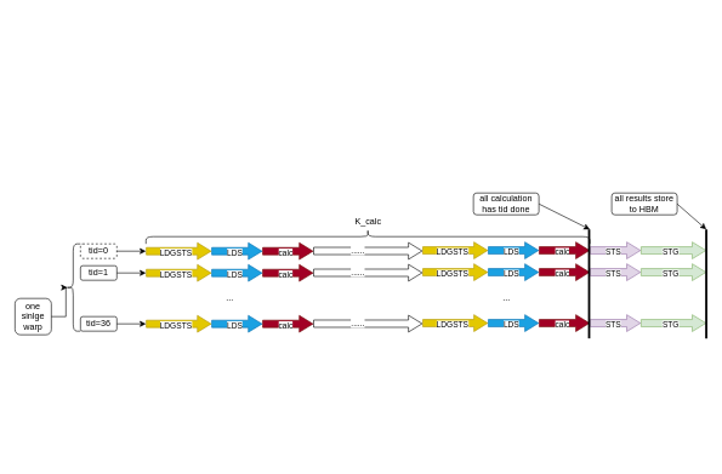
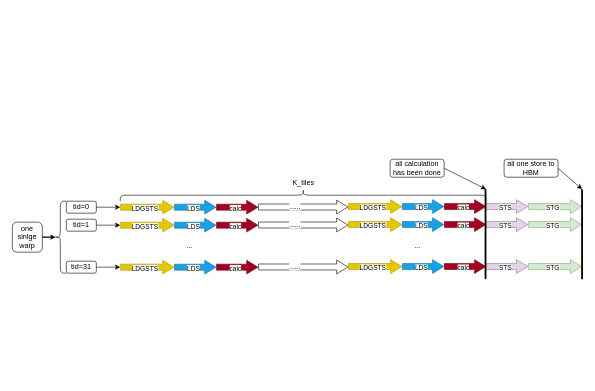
  <mxCell id="0" />
  <mxCell id="1" parent="0" />
  <mxCell id="2" value="" style="shape=flexArrow;endArrow=classic;html=1;rounded=0;endWidth=12.083;endSize=5.917;fillColor=#e3c800;strokeColor=#B09500;" parent="1" edge="1"><mxGeometry width="50" height="50" relative="1" as="geometry"><mxPoint x="200" y="345" as="sourcePoint" /><mxPoint x="290" y="345" as="targetPoint" /></mxGeometry></mxCell>
  <mxCell id="3" value="LDGSTS" style="edgeLabel;html=1;align=center;verticalAlign=middle;resizable=0;points=[];" parent="2" vertex="1" connectable="0"><mxGeometry x="-0.083" y="-2" relative="1" as="geometry"><mxPoint x="-1" as="offset" /></mxGeometry></mxCell>
  <mxCell id="4" value="" style="shape=flexArrow;endArrow=classic;html=1;rounded=0;endWidth=12.083;endSize=5.917;fillColor=#1ba1e2;strokeColor=#006EAF;" parent="1" edge="1"><mxGeometry width="50" height="50" relative="1" as="geometry"><mxPoint x="290" y="345" as="sourcePoint" /><mxPoint x="360" y="345" as="targetPoint" /></mxGeometry></mxCell>
  <mxCell id="5" value="LDS" style="edgeLabel;html=1;align=center;verticalAlign=middle;resizable=0;points=[];" parent="4" vertex="1" connectable="0"><mxGeometry x="-0.083" y="-2" relative="1" as="geometry"><mxPoint x="-1" as="offset" /></mxGeometry></mxCell>
  <mxCell id="6" value="" style="shape=flexArrow;endArrow=classic;html=1;rounded=0;endWidth=12.083;endSize=5.917;fillColor=#a20025;strokeColor=#6F0000;" parent="1" edge="1"><mxGeometry width="50" height="50" relative="1" as="geometry"><mxPoint x="360" y="345" as="sourcePoint" /><mxPoint x="430" y="345" as="targetPoint" /></mxGeometry></mxCell>
  <mxCell id="7" value="calc" style="edgeLabel;html=1;align=center;verticalAlign=middle;resizable=0;points=[];" parent="6" vertex="1" connectable="0"><mxGeometry x="-0.083" y="-2" relative="1" as="geometry"><mxPoint x="-1" as="offset" /></mxGeometry></mxCell>
  <mxCell id="8" value="" style="shape=flexArrow;endArrow=classic;html=1;rounded=0;endWidth=12.083;endSize=5.917;fillColor=#e1d5e7;strokeColor=#9673a6;" parent="1" edge="1"><mxGeometry width="50" height="50" relative="1" as="geometry"><mxPoint x="810" y="344" as="sourcePoint" /><mxPoint x="880" y="344" as="targetPoint" /></mxGeometry></mxCell>
  <mxCell id="9" value="STS" style="edgeLabel;html=1;align=center;verticalAlign=middle;resizable=0;points=[];" parent="8" vertex="1" connectable="0"><mxGeometry x="-0.083" y="-2" relative="1" as="geometry"><mxPoint x="-1" as="offset" /></mxGeometry></mxCell>
  <mxCell id="10" value="" style="shape=flexArrow;endArrow=classic;html=1;rounded=0;endWidth=12.083;endSize=5.917;fillColor=#d5e8d4;strokeColor=#82b366;" parent="1" edge="1"><mxGeometry width="50" height="50" relative="1" as="geometry"><mxPoint x="880" y="344" as="sourcePoint" /><mxPoint x="970" y="344" as="targetPoint" /></mxGeometry></mxCell>
  <mxCell id="11" value="STG" style="edgeLabel;html=1;align=center;verticalAlign=middle;resizable=0;points=[];" parent="10" vertex="1" connectable="0"><mxGeometry x="-0.083" y="-2" relative="1" as="geometry"><mxPoint x="-1" as="offset" /></mxGeometry></mxCell>
- <mxCell id="12" value="tid=0" style="rounded=1;whiteSpace=wrap;html=1;dashed=1;" parent="1" vertex="1"><mxGeometry x="110" y="335" width="50" height="20" as="geometry" /></mxCell>
+ <mxCell id="12" value="tid=0" style="rounded=1;whiteSpace=wrap;html=1;" parent="1" vertex="1"><mxGeometry x="110" y="335" width="50" height="20" as="geometry" /></mxCell>
  <mxCell id="13" value="" style="endArrow=classic;html=1;rounded=0;exitX=1;exitY=0.5;exitDx=0;exitDy=0;" parent="1" source="12" edge="1"><mxGeometry width="50" height="50" relative="1" as="geometry"><mxPoint x="140" y="425" as="sourcePoint" /><mxPoint x="200" y="345" as="targetPoint" /></mxGeometry></mxCell>
  <mxCell id="14" value="" style="shape=flexArrow;endArrow=classic;html=1;rounded=0;endWidth=12.083;endSize=5.917;fillColor=#e3c800;strokeColor=#B09500;" parent="1" edge="1"><mxGeometry width="50" height="50" relative="1" as="geometry"><mxPoint x="200" y="375" as="sourcePoint" /><mxPoint x="290" y="375" as="targetPoint" /></mxGeometry></mxCell>
  <mxCell id="15" value="LDGSTS" style="edgeLabel;html=1;align=center;verticalAlign=middle;resizable=0;points=[];" parent="14" vertex="1" connectable="0"><mxGeometry x="-0.083" y="-2" relative="1" as="geometry"><mxPoint x="-1" as="offset" /></mxGeometry></mxCell>
  <mxCell id="16" value="" style="shape=flexArrow;endArrow=classic;html=1;rounded=0;endWidth=12.083;endSize=5.917;fillColor=#1ba1e2;strokeColor=#006EAF;" parent="1" edge="1"><mxGeometry width="50" height="50" relative="1" as="geometry"><mxPoint x="290" y="375" as="sourcePoint" /><mxPoint x="360" y="375" as="targetPoint" /></mxGeometry></mxCell>
  <mxCell id="17" value="LDS" style="edgeLabel;html=1;align=center;verticalAlign=middle;resizable=0;points=[];" parent="16" vertex="1" connectable="0"><mxGeometry x="-0.083" y="-2" relative="1" as="geometry"><mxPoint x="-1" as="offset" /></mxGeometry></mxCell>
  <mxCell id="18" value="" style="shape=flexArrow;endArrow=classic;html=1;rounded=0;endWidth=12.083;endSize=5.917;fillColor=#a20025;strokeColor=#6F0000;" parent="1" edge="1"><mxGeometry width="50" height="50" relative="1" as="geometry"><mxPoint x="360" y="375" as="sourcePoint" /><mxPoint x="430" y="375" as="targetPoint" /></mxGeometry></mxCell>
  <mxCell id="19" value="calc" style="edgeLabel;html=1;align=center;verticalAlign=middle;resizable=0;points=[];" parent="18" vertex="1" connectable="0"><mxGeometry x="-0.083" y="-2" relative="1" as="geometry"><mxPoint x="-1" as="offset" /></mxGeometry></mxCell>
  <mxCell id="20" value="" style="shape=flexArrow;endArrow=classic;html=1;rounded=0;endWidth=12.083;endSize=5.917;fillColor=#e1d5e7;strokeColor=#9673a6;" parent="1" edge="1"><mxGeometry width="50" height="50" relative="1" as="geometry"><mxPoint x="810" y="374" as="sourcePoint" /><mxPoint x="880" y="374" as="targetPoint" /></mxGeometry></mxCell>
  <mxCell id="21" value="STS" style="edgeLabel;html=1;align=center;verticalAlign=middle;resizable=0;points=[];" parent="20" vertex="1" connectable="0"><mxGeometry x="-0.083" y="-2" relative="1" as="geometry"><mxPoint x="-1" as="offset" /></mxGeometry></mxCell>
  <mxCell id="22" value="" style="shape=flexArrow;endArrow=classic;html=1;rounded=0;endWidth=12.083;endSize=5.917;fillColor=#d5e8d4;strokeColor=#82b366;" parent="1" edge="1"><mxGeometry width="50" height="50" relative="1" as="geometry"><mxPoint x="880" y="374" as="sourcePoint" /><mxPoint x="970" y="374" as="targetPoint" /></mxGeometry></mxCell>
  <mxCell id="23" value="STG" style="edgeLabel;html=1;align=center;verticalAlign=middle;resizable=0;points=[];" parent="22" vertex="1" connectable="0"><mxGeometry x="-0.083" y="-2" relative="1" as="geometry"><mxPoint x="-1" as="offset" /></mxGeometry></mxCell>
  <mxCell id="24" value="tid=1" style="rounded=1;whiteSpace=wrap;html=1;" parent="1" vertex="1"><mxGeometry x="110" y="365" width="50" height="20" as="geometry" /></mxCell>
  <mxCell id="25" value="" style="endArrow=classic;html=1;rounded=0;exitX=1;exitY=0.5;exitDx=0;exitDy=0;" parent="1" source="24" edge="1"><mxGeometry width="50" height="50" relative="1" as="geometry"><mxPoint x="140" y="455" as="sourcePoint" /><mxPoint x="200" y="375" as="targetPoint" /></mxGeometry></mxCell>
  <mxCell id="26" value="..." style="text;html=1;align=center;verticalAlign=middle;resizable=0;points=[];autosize=1;strokeColor=none;fillColor=none;" parent="1" vertex="1"><mxGeometry x="300" y="395" width="30" height="30" as="geometry" /></mxCell>
  <mxCell id="27" value="" style="shape=flexArrow;endArrow=classic;html=1;rounded=0;endWidth=12.083;endSize=5.917;fillColor=#e3c800;strokeColor=#B09500;" parent="1" edge="1"><mxGeometry width="50" height="50" relative="1" as="geometry"><mxPoint x="200" y="445" as="sourcePoint" /><mxPoint x="290" y="445" as="targetPoint" /></mxGeometry></mxCell>
  <mxCell id="28" value="LDGSTS" style="edgeLabel;html=1;align=center;verticalAlign=middle;resizable=0;points=[];" parent="27" vertex="1" connectable="0"><mxGeometry x="-0.083" y="-2" relative="1" as="geometry"><mxPoint x="-1" as="offset" /></mxGeometry></mxCell>
  <mxCell id="29" value="" style="shape=flexArrow;endArrow=classic;html=1;rounded=0;endWidth=12.083;endSize=5.917;fillColor=#1ba1e2;strokeColor=#006EAF;" parent="1" edge="1"><mxGeometry width="50" height="50" relative="1" as="geometry"><mxPoint x="290" y="445" as="sourcePoint" /><mxPoint x="360" y="445" as="targetPoint" /></mxGeometry></mxCell>
  <mxCell id="30" value="LDS" style="edgeLabel;html=1;align=center;verticalAlign=middle;resizable=0;points=[];" parent="29" vertex="1" connectable="0"><mxGeometry x="-0.083" y="-2" relative="1" as="geometry"><mxPoint x="-1" as="offset" /></mxGeometry></mxCell>
  <mxCell id="31" value="" style="shape=flexArrow;endArrow=classic;html=1;rounded=0;endWidth=12.083;endSize=5.917;fillColor=#a20025;strokeColor=#6F0000;" parent="1" edge="1"><mxGeometry width="50" height="50" relative="1" as="geometry"><mxPoint x="360" y="445" as="sourcePoint" /><mxPoint x="430" y="445" as="targetPoint" /></mxGeometry></mxCell>
  <mxCell id="32" value="calc" style="edgeLabel;html=1;align=center;verticalAlign=middle;resizable=0;points=[];" parent="31" vertex="1" connectable="0"><mxGeometry x="-0.083" y="-2" relative="1" as="geometry"><mxPoint x="-1" as="offset" /></mxGeometry></mxCell>
  <mxCell id="33" value="" style="shape=flexArrow;endArrow=classic;html=1;rounded=0;endWidth=12.083;endSize=5.917;fillColor=#e1d5e7;strokeColor=#9673a6;" parent="1" edge="1"><mxGeometry width="50" height="50" relative="1" as="geometry"><mxPoint x="810" y="444" as="sourcePoint" /><mxPoint x="880" y="444" as="targetPoint" /></mxGeometry></mxCell>
  <mxCell id="34" value="STS" style="edgeLabel;html=1;align=center;verticalAlign=middle;resizable=0;points=[];" parent="33" vertex="1" connectable="0"><mxGeometry x="-0.083" y="-2" relative="1" as="geometry"><mxPoint x="-1" as="offset" /></mxGeometry></mxCell>
  <mxCell id="35" value="" style="shape=flexArrow;endArrow=classic;html=1;rounded=0;endWidth=12.083;endSize=5.917;fillColor=#d5e8d4;strokeColor=#82b366;" parent="1" edge="1"><mxGeometry width="50" height="50" relative="1" as="geometry"><mxPoint x="880" y="444" as="sourcePoint" /><mxPoint x="970" y="444" as="targetPoint" /></mxGeometry></mxCell>
  <mxCell id="36" value="STG" style="edgeLabel;html=1;align=center;verticalAlign=middle;resizable=0;points=[];" parent="35" vertex="1" connectable="0"><mxGeometry x="-0.083" y="-2" relative="1" as="geometry"><mxPoint x="-1" as="offset" /></mxGeometry></mxCell>
- <mxCell id="37" value="tid=36" style="rounded=1;whiteSpace=wrap;html=1;" parent="1" vertex="1"><mxGeometry x="110" y="435" width="50" height="20" as="geometry" /></mxCell>
+ <mxCell id="37" value="tid=31" style="rounded=1;whiteSpace=wrap;html=1;" parent="1" vertex="1"><mxGeometry x="110" y="435" width="50" height="20" as="geometry" /></mxCell>
  <mxCell id="38" value="" style="endArrow=classic;html=1;rounded=0;exitX=1;exitY=0.5;exitDx=0;exitDy=0;" parent="1" source="37" edge="1"><mxGeometry width="50" height="50" relative="1" as="geometry"><mxPoint x="140" y="525" as="sourcePoint" /><mxPoint x="200" y="445" as="targetPoint" /></mxGeometry></mxCell>
  <mxCell id="39" value="" style="shape=curlyBracket;whiteSpace=wrap;html=1;rounded=1;labelPosition=left;verticalLabelPosition=middle;align=right;verticalAlign=middle;" parent="1" vertex="1"><mxGeometry x="90" y="335" width="20" height="120" as="geometry" /></mxCell>
- <mxCell id="40" value="one sinlge warp" style="rounded=1;whiteSpace=wrap;html=1;" parent="1" vertex="1"><mxGeometry x="20" y="410" width="50" height="50" as="geometry" /></mxCell>
+ <mxCell id="40" value="one sinlge warp" style="rounded=1;whiteSpace=wrap;html=1;" parent="1" vertex="1"><mxGeometry x="20" y="370" width="50" height="50" as="geometry" /></mxCell>
  <mxCell id="41" style="edgeStyle=orthogonalEdgeStyle;rounded=0;orthogonalLoop=1;jettySize=auto;html=1;entryX=0.1;entryY=0.5;entryDx=0;entryDy=0;entryPerimeter=0;" parent="1" source="40" target="39" edge="1"><mxGeometry relative="1" as="geometry" /></mxCell>
  <mxCell id="42" value="" style="shape=flexArrow;endArrow=classic;html=1;rounded=0;endWidth=12.083;endSize=5.917;fillColor=#e3c800;strokeColor=#B09500;" edge="1" parent="1"><mxGeometry width="50" height="50" relative="1" as="geometry"><mxPoint x="580" y="344" as="sourcePoint" /><mxPoint x="670" y="344" as="targetPoint" /></mxGeometry></mxCell>
  <mxCell id="43" value="LDGSTS" style="edgeLabel;html=1;align=center;verticalAlign=middle;resizable=0;points=[];" vertex="1" connectable="0" parent="42"><mxGeometry x="-0.083" y="-2" relative="1" as="geometry"><mxPoint x="-1" as="offset" /></mxGeometry></mxCell>
  <mxCell id="44" value="" style="shape=flexArrow;endArrow=classic;html=1;rounded=0;endWidth=12.083;endSize=5.917;fillColor=#1ba1e2;strokeColor=#006EAF;" edge="1" parent="1"><mxGeometry width="50" height="50" relative="1" as="geometry"><mxPoint x="670" y="344" as="sourcePoint" /><mxPoint x="740" y="344" as="targetPoint" /></mxGeometry></mxCell>
  <mxCell id="45" value="LDS" style="edgeLabel;html=1;align=center;verticalAlign=middle;resizable=0;points=[];" vertex="1" connectable="0" parent="44"><mxGeometry x="-0.083" y="-2" relative="1" as="geometry"><mxPoint x="-1" as="offset" /></mxGeometry></mxCell>
  <mxCell id="46" value="" style="shape=flexArrow;endArrow=classic;html=1;rounded=0;endWidth=12.083;endSize=5.917;fillColor=#a20025;strokeColor=#6F0000;" edge="1" parent="1"><mxGeometry width="50" height="50" relative="1" as="geometry"><mxPoint x="740" y="344" as="sourcePoint" /><mxPoint x="810" y="344" as="targetPoint" /></mxGeometry></mxCell>
  <mxCell id="47" value="calc" style="edgeLabel;html=1;align=center;verticalAlign=middle;resizable=0;points=[];" vertex="1" connectable="0" parent="46"><mxGeometry x="-0.083" y="-2" relative="1" as="geometry"><mxPoint x="-1" as="offset" /></mxGeometry></mxCell>
  <mxCell id="48" value="" style="shape=flexArrow;endArrow=classic;html=1;rounded=0;endWidth=12.083;endSize=5.917;fillColor=#e3c800;strokeColor=#B09500;" edge="1" parent="1"><mxGeometry width="50" height="50" relative="1" as="geometry"><mxPoint x="580" y="374" as="sourcePoint" /><mxPoint x="670" y="374" as="targetPoint" /></mxGeometry></mxCell>
  <mxCell id="49" value="LDGSTS" style="edgeLabel;html=1;align=center;verticalAlign=middle;resizable=0;points=[];" vertex="1" connectable="0" parent="48"><mxGeometry x="-0.083" y="-2" relative="1" as="geometry"><mxPoint x="-1" as="offset" /></mxGeometry></mxCell>
  <mxCell id="50" value="" style="shape=flexArrow;endArrow=classic;html=1;rounded=0;endWidth=12.083;endSize=5.917;fillColor=#1ba1e2;strokeColor=#006EAF;" edge="1" parent="1"><mxGeometry width="50" height="50" relative="1" as="geometry"><mxPoint x="670" y="374" as="sourcePoint" /><mxPoint x="740" y="374" as="targetPoint" /></mxGeometry></mxCell>
  <mxCell id="51" value="LDS" style="edgeLabel;html=1;align=center;verticalAlign=middle;resizable=0;points=[];" vertex="1" connectable="0" parent="50"><mxGeometry x="-0.083" y="-2" relative="1" as="geometry"><mxPoint x="-1" as="offset" /></mxGeometry></mxCell>
  <mxCell id="52" value="" style="shape=flexArrow;endArrow=classic;html=1;rounded=0;endWidth=12.083;endSize=5.917;fillColor=#a20025;strokeColor=#6F0000;" edge="1" parent="1"><mxGeometry width="50" height="50" relative="1" as="geometry"><mxPoint x="740" y="374" as="sourcePoint" /><mxPoint x="810" y="374" as="targetPoint" /></mxGeometry></mxCell>
  <mxCell id="53" value="calc" style="edgeLabel;html=1;align=center;verticalAlign=middle;resizable=0;points=[];" vertex="1" connectable="0" parent="52"><mxGeometry x="-0.083" y="-2" relative="1" as="geometry"><mxPoint x="-1" as="offset" /></mxGeometry></mxCell>
  <mxCell id="54" value="..." style="text;html=1;align=center;verticalAlign=middle;resizable=0;points=[];autosize=1;strokeColor=none;fillColor=none;" vertex="1" parent="1"><mxGeometry x="680" y="394" width="30" height="30" as="geometry" /></mxCell>
  <mxCell id="55" value="" style="shape=flexArrow;endArrow=classic;html=1;rounded=0;endWidth=12.083;endSize=5.917;fillColor=#e3c800;strokeColor=#B09500;" edge="1" parent="1"><mxGeometry width="50" height="50" relative="1" as="geometry"><mxPoint x="580" y="444" as="sourcePoint" /><mxPoint x="670" y="444" as="targetPoint" /></mxGeometry></mxCell>
  <mxCell id="56" value="LDGSTS" style="edgeLabel;html=1;align=center;verticalAlign=middle;resizable=0;points=[];" vertex="1" connectable="0" parent="55"><mxGeometry x="-0.083" y="-2" relative="1" as="geometry"><mxPoint x="-1" as="offset" /></mxGeometry></mxCell>
  <mxCell id="57" value="" style="shape=flexArrow;endArrow=classic;html=1;rounded=0;endWidth=12.083;endSize=5.917;fillColor=#1ba1e2;strokeColor=#006EAF;" edge="1" parent="1"><mxGeometry width="50" height="50" relative="1" as="geometry"><mxPoint x="670" y="444" as="sourcePoint" /><mxPoint x="740" y="444" as="targetPoint" /></mxGeometry></mxCell>
  <mxCell id="58" value="LDS" style="edgeLabel;html=1;align=center;verticalAlign=middle;resizable=0;points=[];" vertex="1" connectable="0" parent="57"><mxGeometry x="-0.083" y="-2" relative="1" as="geometry"><mxPoint x="-1" as="offset" /></mxGeometry></mxCell>
  <mxCell id="59" value="" style="shape=flexArrow;endArrow=classic;html=1;rounded=0;endWidth=12.083;endSize=5.917;fillColor=#a20025;strokeColor=#6F0000;" edge="1" parent="1"><mxGeometry width="50" height="50" relative="1" as="geometry"><mxPoint x="740" y="444" as="sourcePoint" /><mxPoint x="810" y="444" as="targetPoint" /></mxGeometry></mxCell>
  <mxCell id="60" value="calc" style="edgeLabel;html=1;align=center;verticalAlign=middle;resizable=0;points=[];" vertex="1" connectable="0" parent="59"><mxGeometry x="-0.083" y="-2" relative="1" as="geometry"><mxPoint x="-1" as="offset" /></mxGeometry></mxCell>
  <mxCell id="61" value="" style="shape=flexArrow;endArrow=classic;html=1;rounded=0;endWidth=12.083;endSize=5.917;" edge="1" parent="1"><mxGeometry width="50" height="50" relative="1" as="geometry"><mxPoint x="430" y="344.71" as="sourcePoint" /><mxPoint x="580" y="344.71" as="targetPoint" /></mxGeometry></mxCell>
  <mxCell id="62" value="......" style="edgeLabel;html=1;align=center;verticalAlign=middle;resizable=0;points=[];" vertex="1" connectable="0" parent="61"><mxGeometry x="-0.196" y="1" relative="1" as="geometry"><mxPoint as="offset" /></mxGeometry></mxCell>
  <mxCell id="63" value="" style="shape=flexArrow;endArrow=classic;html=1;rounded=0;endWidth=12.083;endSize=5.917;" edge="1" parent="1"><mxGeometry width="50" height="50" relative="1" as="geometry"><mxPoint x="430" y="374.71" as="sourcePoint" /><mxPoint x="580" y="374.71" as="targetPoint" /></mxGeometry></mxCell>
  <mxCell id="64" value="......" style="edgeLabel;html=1;align=center;verticalAlign=middle;resizable=0;points=[];" vertex="1" connectable="0" parent="63"><mxGeometry x="-0.196" y="1" relative="1" as="geometry"><mxPoint as="offset" /></mxGeometry></mxCell>
  <mxCell id="65" value="" style="shape=flexArrow;endArrow=classic;html=1;rounded=0;endWidth=12.083;endSize=5.917;" edge="1" parent="1"><mxGeometry width="50" height="50" relative="1" as="geometry"><mxPoint x="430" y="444.71" as="sourcePoint" /><mxPoint x="580" y="444.71" as="targetPoint" /></mxGeometry></mxCell>
  <mxCell id="66" value="......" style="edgeLabel;html=1;align=center;verticalAlign=middle;resizable=0;points=[];" vertex="1" connectable="0" parent="65"><mxGeometry x="-0.196" y="1" relative="1" as="geometry"><mxPoint as="offset" /></mxGeometry></mxCell>
  <mxCell id="67" value="" style="shape=curlyBracket;whiteSpace=wrap;html=1;rounded=1;rotation=90;" vertex="1" parent="1"><mxGeometry x="495" y="20" width="20" height="610" as="geometry" /></mxCell>
- <mxCell id="68" value="K_calc" style="text;html=1;align=center;verticalAlign=middle;resizable=0;points=[];autosize=1;" vertex="1" parent="1"><mxGeometry x="480" y="295" width="50" height="20" as="geometry" /></mxCell>
+ <mxCell id="68" value="K_tiles" style="text;html=1;align=center;verticalAlign=middle;resizable=0;points=[];autosize=1;" vertex="1" parent="1"><mxGeometry x="480" y="295" width="50" height="20" as="geometry" /></mxCell>
  <mxCell id="69" value="" style="endArrow=none;html=1;strokeWidth=3;" edge="1" parent="1"><mxGeometry width="50" height="50" relative="1" as="geometry"><mxPoint x="809" y="465" as="sourcePoint" /><mxPoint x="809" y="315" as="targetPoint" /></mxGeometry></mxCell>
  <mxCell id="70" value="" style="endArrow=classic;html=1;exitX=1;exitY=0.5;exitDx=0;exitDy=0;" edge="1" parent="1" source="71"><mxGeometry width="50" height="50" relative="1" as="geometry"><mxPoint x="700" y="273" as="sourcePoint" /><mxPoint x="810" y="315" as="targetPoint" /></mxGeometry></mxCell>
- <mxCell id="71" value="all calculation has tid done" style="rounded=1;whiteSpace=wrap;html=1;" vertex="1" parent="1"><mxGeometry x="650" y="265" width="90" height="30" as="geometry" /></mxCell>
+ <mxCell id="71" value="all calculation has been done" style="rounded=1;whiteSpace=wrap;html=1;" vertex="1" parent="1"><mxGeometry x="650" y="265" width="90" height="30" as="geometry" /></mxCell>
  <mxCell id="72" value="" style="endArrow=none;html=1;strokeWidth=3;" edge="1" parent="1"><mxGeometry width="50" height="50" relative="1" as="geometry"><mxPoint x="970" y="465" as="sourcePoint" /><mxPoint x="970" y="315" as="targetPoint" /></mxGeometry></mxCell>
- <mxCell id="73" value="all results store to HBM" style="rounded=1;whiteSpace=wrap;html=1;" vertex="1" parent="1"><mxGeometry x="840" y="265" width="90" height="30" as="geometry" /></mxCell>
+ <mxCell id="73" value="all one store to HBM" style="rounded=1;whiteSpace=wrap;html=1;" vertex="1" parent="1"><mxGeometry x="840" y="265" width="90" height="30" as="geometry" /></mxCell>
  <mxCell id="74" value="" style="endArrow=classic;html=1;exitX=1;exitY=0.5;exitDx=0;exitDy=0;" edge="1" parent="1" source="73"><mxGeometry width="50" height="50" relative="1" as="geometry"><mxPoint x="750" y="290" as="sourcePoint" /><mxPoint x="970" y="315" as="targetPoint" /></mxGeometry></mxCell>
